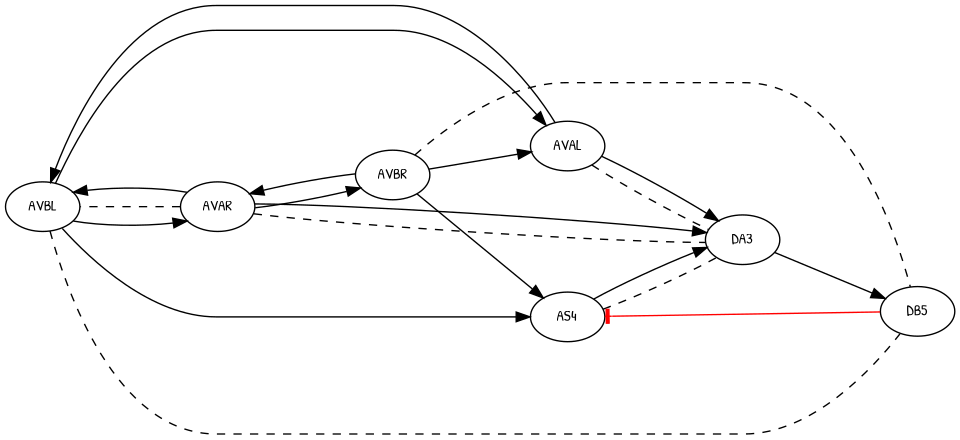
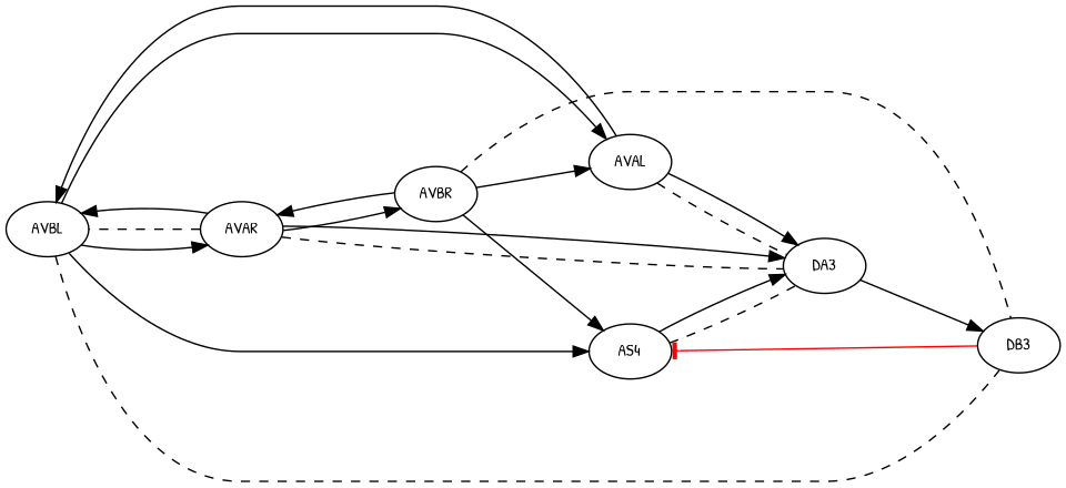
  digraph {
    fontsize=12
    splines=true
    rankdir=LR
    fontname="Patrick Hand"
    node [fontsize=11 fontname="Patrick Hand"]
    edge [minlen=2 fontname="Patrick Hand" color=black]
    AS4
    DA3
    AVAL
    AVBL
    AVAR
    AVBR
-   DB3 [label=DB5]
+   DB3
    AS4 -> DA3 [arrowhead=none style=dashed color=""]
    AS4 -> DA3
    DA3 -> DB3
    AVAL -> DA3 [arrowhead=none style=dashed color=""]
    AVAL -> DA3
    AVAL -> AVBL
    AVBL -> AS4
    AVBL -> AVAL
    AVBL -> AVAR
    AVBL -> DB3 [arrowhead=none style=dashed color=""]
    AVAR -> DA3 [arrowhead=none style=dashed color=""]
    AVAR -> DA3
    AVAR -> AVBL [arrowhead=none style=dashed color=""]
    AVAR -> AVBL
    AVAR -> AVBR
    AVBR -> AS4
    AVBR -> AVAL
    AVBR -> AVAR
    AVBR -> DB3 [arrowhead=none style=dashed color=""]
    DB3 -> AS4 [arrowhead=tee color=red]
  }
